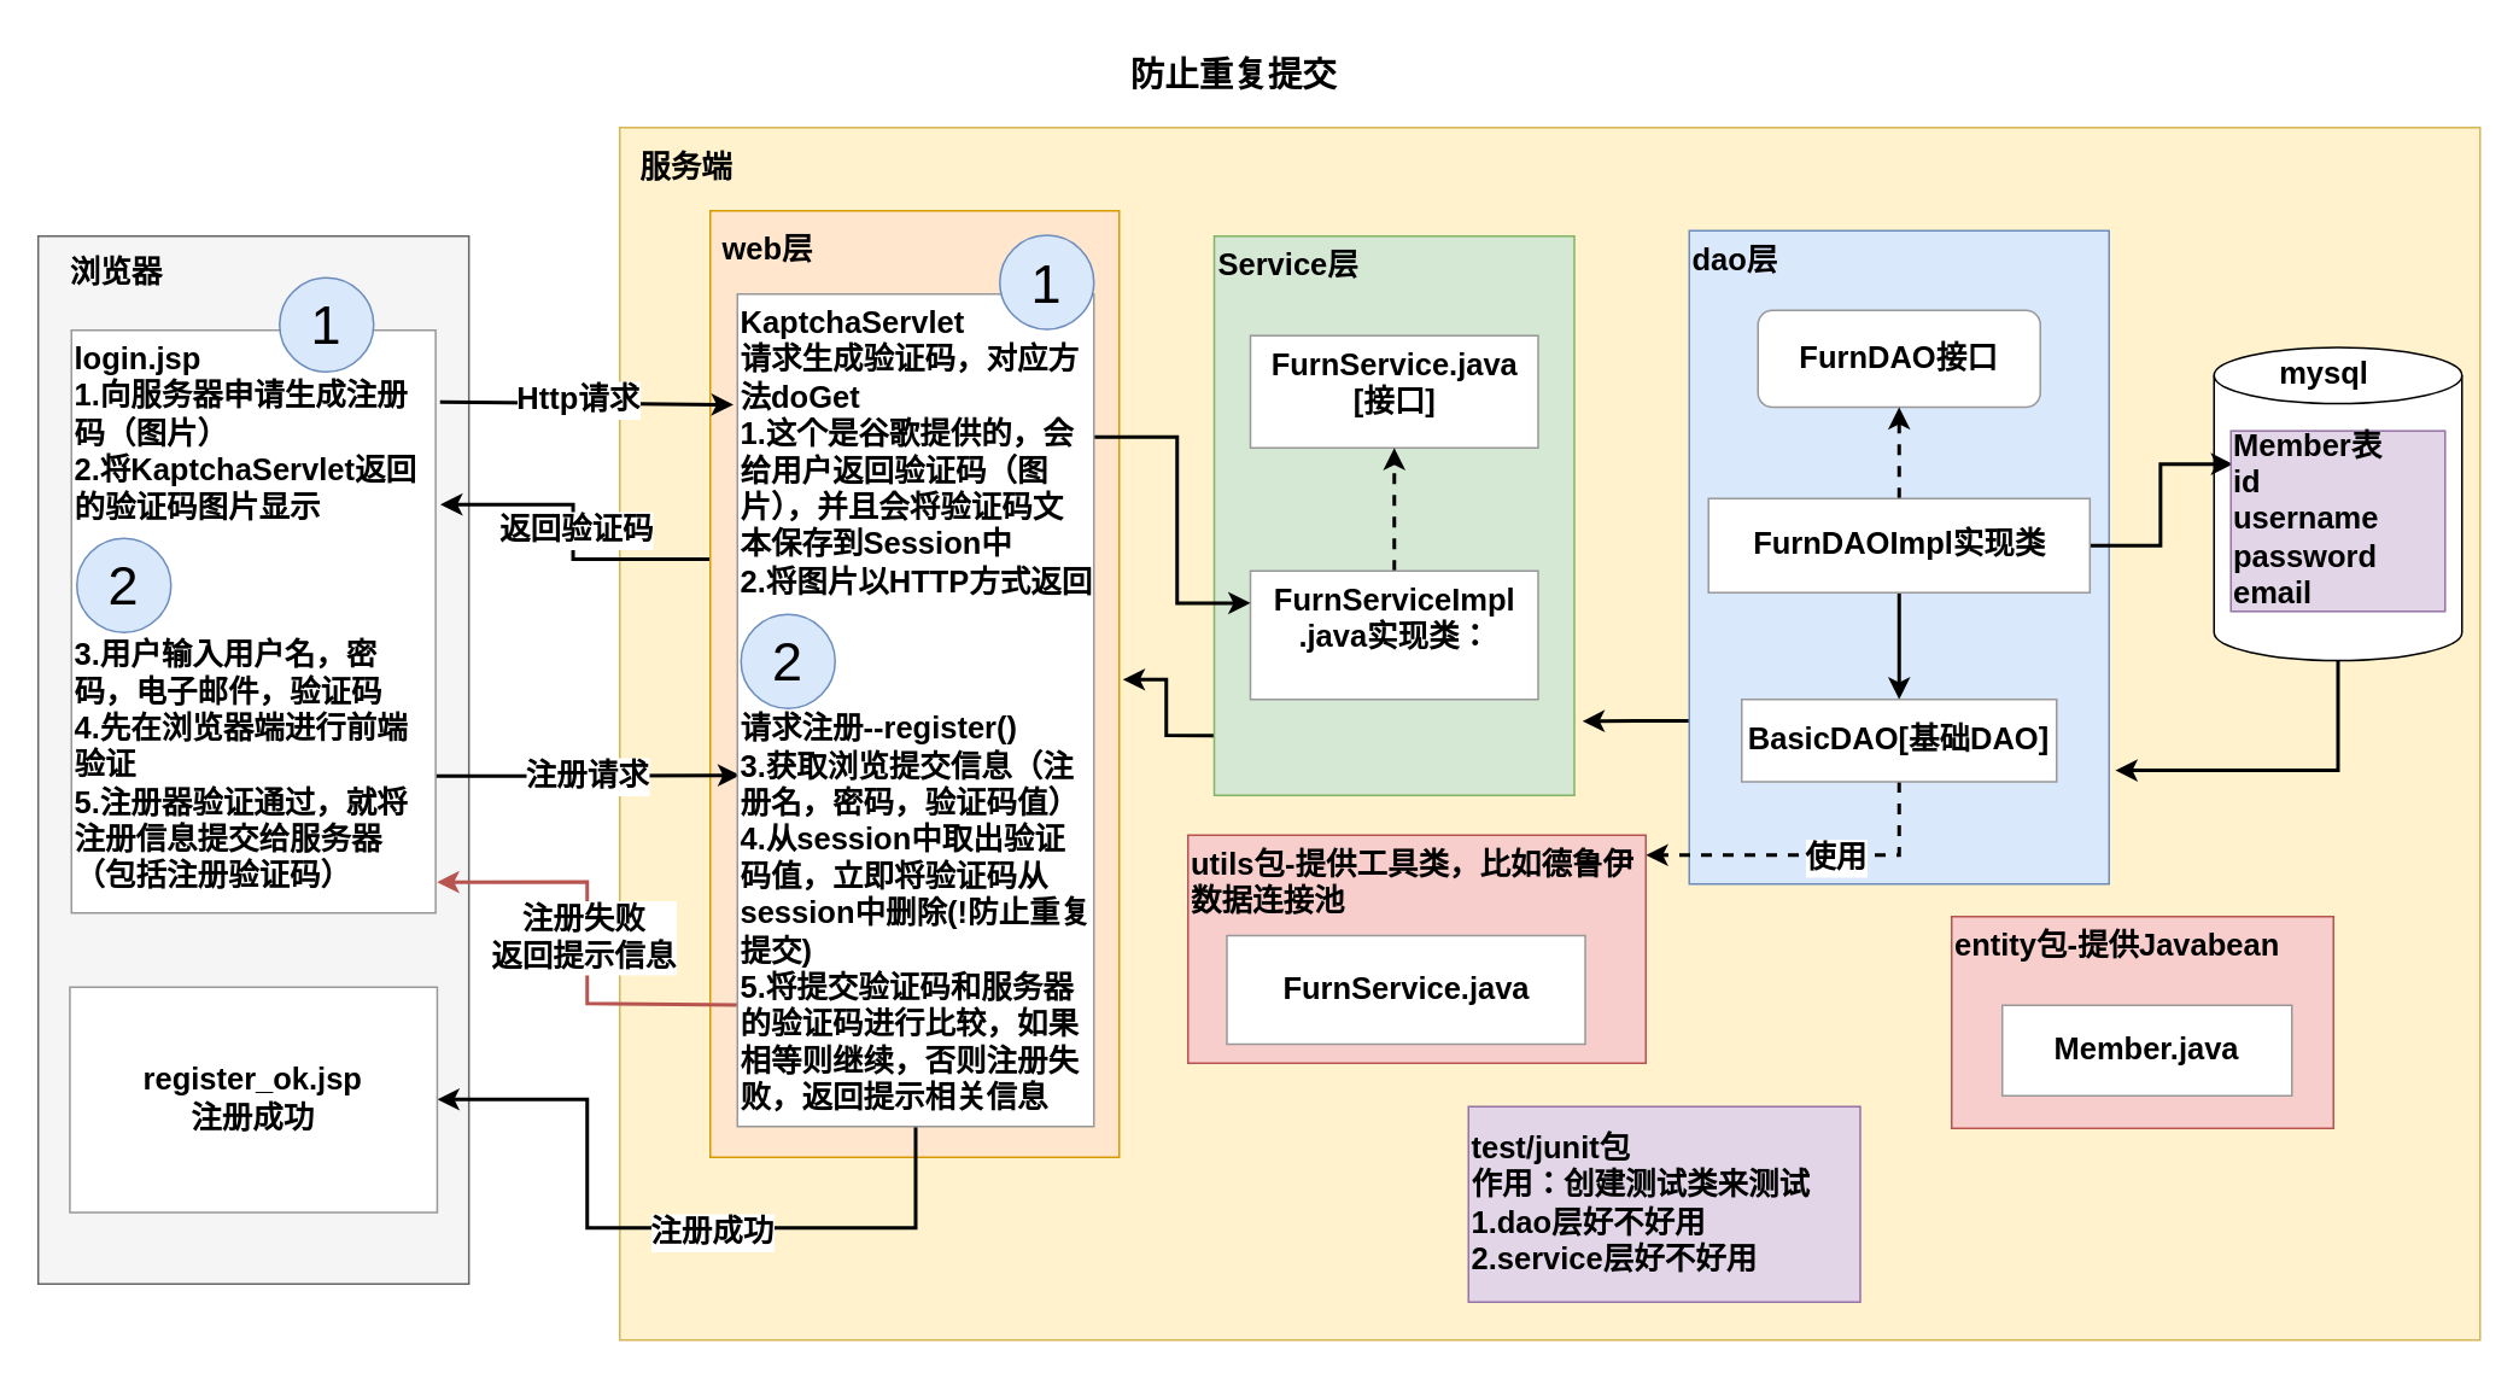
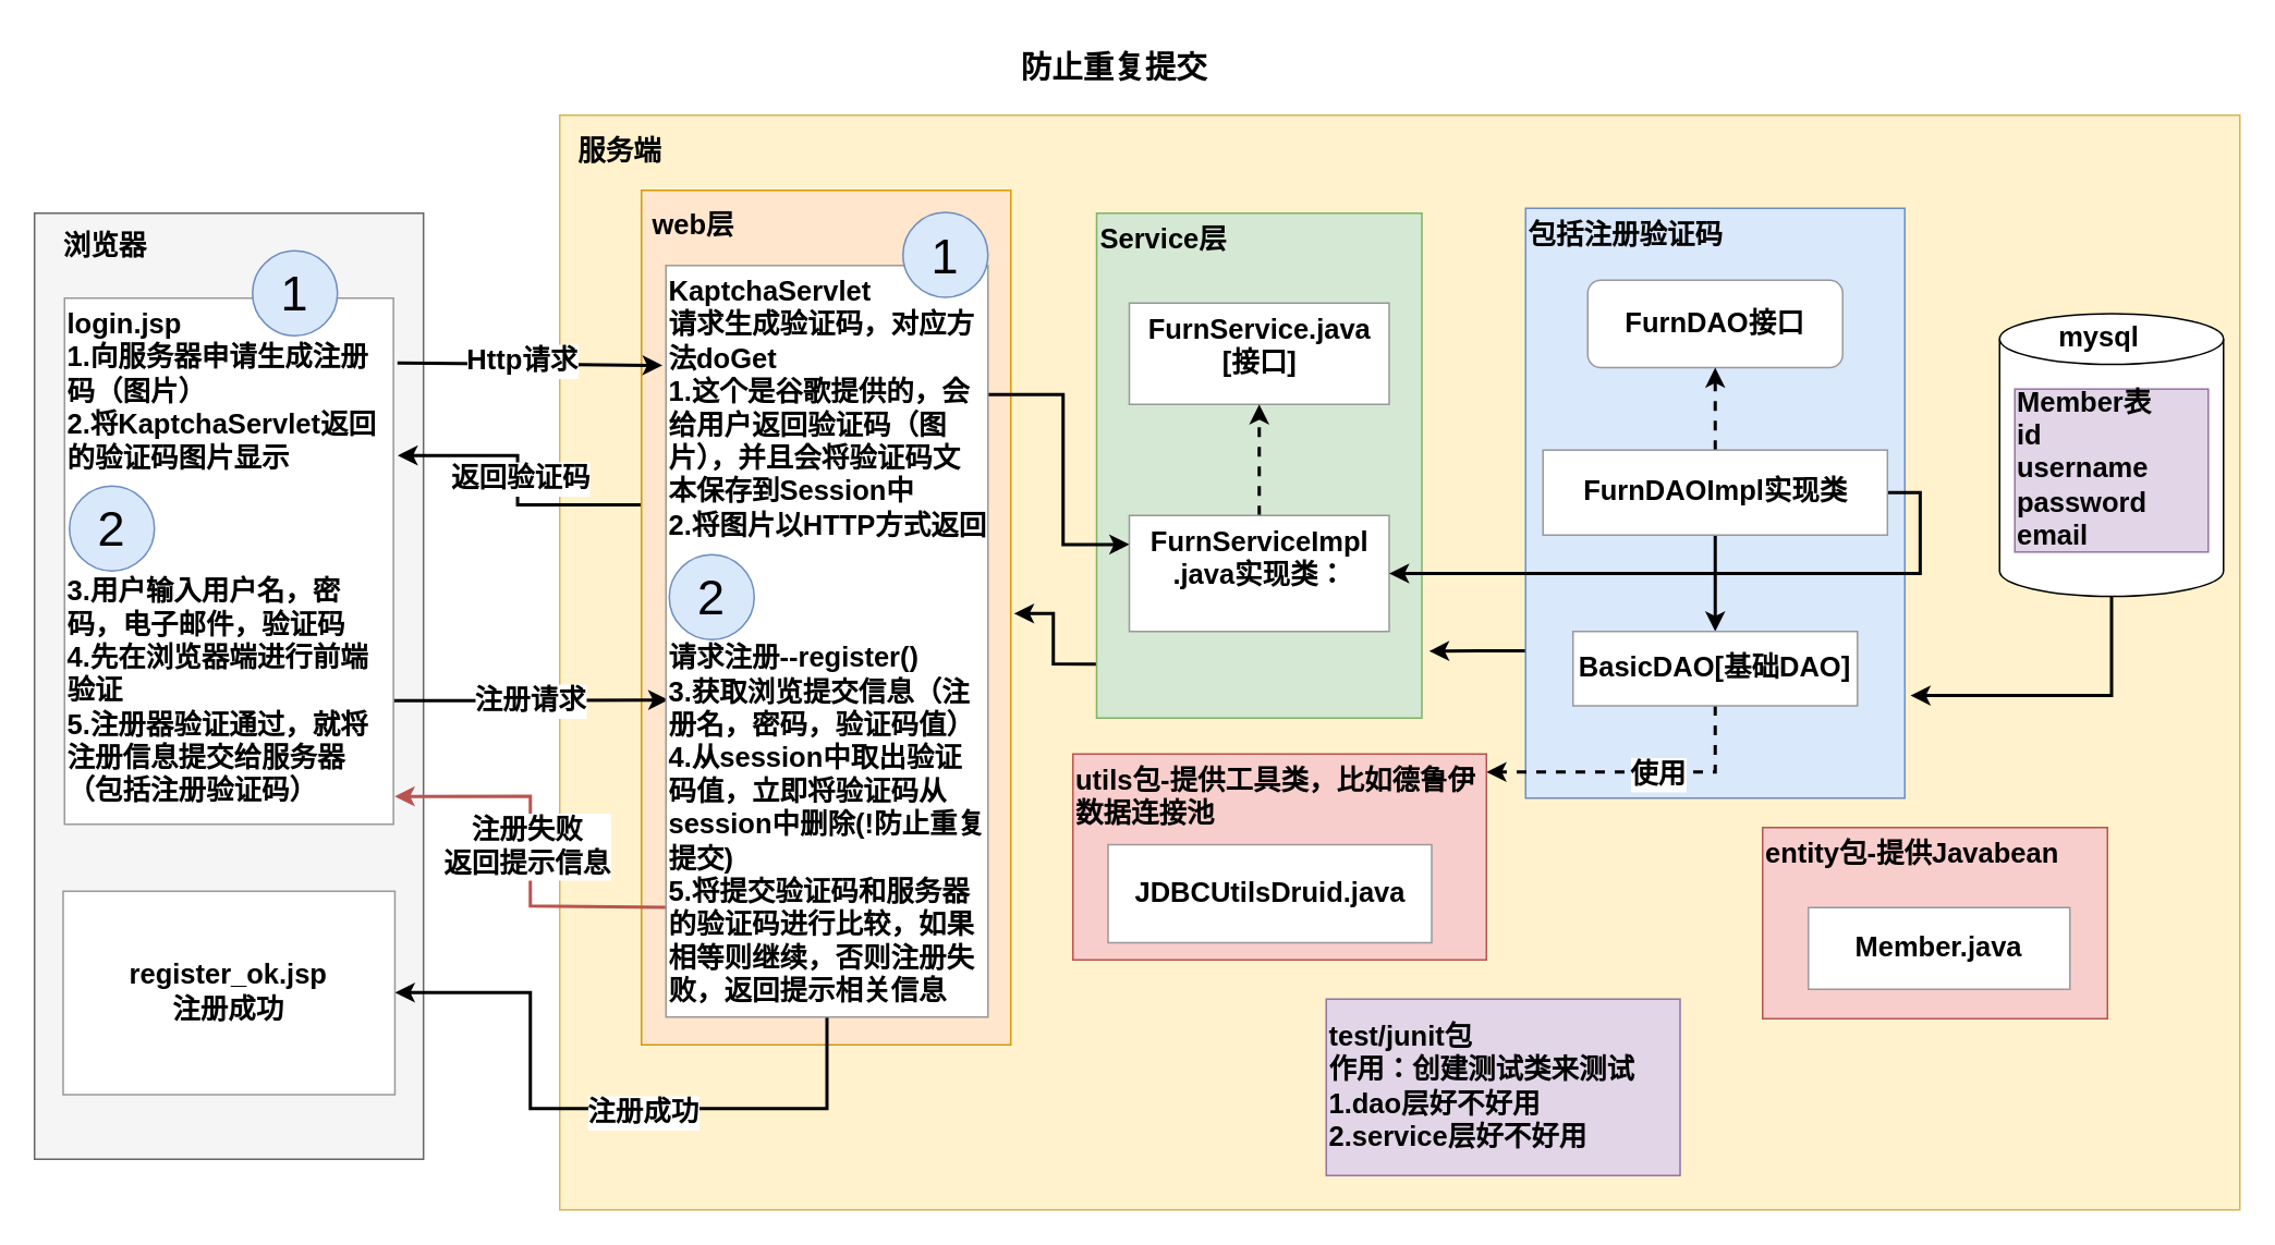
  <mxCell id="0" />
  <mxCell id="1" parent="0" />
  <mxCell id="2" value="&lt;span style=&quot;font-size: 19px;&quot;&gt;防止重复提交&lt;/span&gt;" style="text;html=1;strokeColor=none;fillColor=none;align=center;verticalAlign=middle;whiteSpace=wrap;rounded=0;fontSize=18;fontStyle=1" parent="1" vertex="1"><mxGeometry x="533" y="20" width="297" height="44" as="geometry" /></mxCell>
  <mxCell id="3" value="" style="rounded=0;whiteSpace=wrap;html=1;fontSize=18;fillColor=#f5f5f5;strokeColor=#666666;fontStyle=1;fontColor=#333333;" parent="1" vertex="1"><mxGeometry x="20.63" y="130" width="238" height="579" as="geometry" /></mxCell>
  <mxCell id="4" value="浏览器" style="text;html=1;strokeColor=none;fillColor=none;align=center;verticalAlign=middle;whiteSpace=wrap;rounded=0;fontSize=17;fontStyle=1" parent="1" vertex="1"><mxGeometry x="34" y="136" width="60" height="30" as="geometry" /></mxCell>
  <mxCell id="5" value="" style="rounded=0;whiteSpace=wrap;html=1;fontSize=17;fillColor=#fff2cc;strokeColor=#d6b656;fontStyle=1" parent="1" vertex="1"><mxGeometry x="342" y="70" width="1028" height="670" as="geometry" /></mxCell>
  <mxCell id="6" value="服务端" style="text;html=1;strokeColor=none;fillColor=none;align=center;verticalAlign=middle;whiteSpace=wrap;rounded=0;fontSize=17;fontStyle=1" parent="1" vertex="1"><mxGeometry x="349" y="78" width="60" height="30" as="geometry" /></mxCell>
  <mxCell id="7" style="edgeStyle=orthogonalEdgeStyle;rounded=0;orthogonalLoop=1;jettySize=auto;html=1;exitX=0.004;exitY=0.368;exitDx=0;exitDy=0;fontSize=17;strokeWidth=2;exitPerimeter=0;entryX=1.013;entryY=0.299;entryDx=0;entryDy=0;entryPerimeter=0;" edge="1" parent="1" source="9" target="20"><mxGeometry relative="1" as="geometry" /></mxCell>
  <mxCell id="8" value="&lt;span style=&quot;font-weight: 700;&quot;&gt;返回验证码&lt;/span&gt;" style="edgeLabel;html=1;align=center;verticalAlign=middle;resizable=0;points=[];fontSize=17;" vertex="1" connectable="0" parent="7"><mxGeometry x="-0.264" y="1" relative="1" as="geometry"><mxPoint x="-9" y="-17" as="offset" /></mxGeometry></mxCell>
  <mxCell id="9" value="" style="text;html=1;strokeColor=#d79b00;fillColor=#ffe6cc;align=left;verticalAlign=top;whiteSpace=wrap;rounded=0;fontSize=17;fontStyle=1" parent="1" vertex="1"><mxGeometry x="392" y="116" width="226" height="523" as="geometry" /></mxCell>
  <mxCell id="10" style="rounded=0;orthogonalLoop=1;jettySize=auto;html=1;entryX=-0.011;entryY=0.133;entryDx=0;entryDy=0;fontSize=17;strokeWidth=2;fontStyle=1;exitX=1.012;exitY=0.123;exitDx=0;exitDy=0;entryPerimeter=0;exitPerimeter=0;" parent="1" source="20" target="45" edge="1"><mxGeometry relative="1" as="geometry"><mxPoint x="262" y="202" as="sourcePoint" /><mxPoint x="409" y="190" as="targetPoint" /></mxGeometry></mxCell>
  <mxCell id="11" value="Http请求" style="edgeLabel;html=1;align=center;verticalAlign=middle;resizable=0;points=[];fontSize=17;fontStyle=1" parent="10" vertex="1" connectable="0"><mxGeometry x="-0.246" y="2" relative="1" as="geometry"><mxPoint x="15" as="offset" /></mxGeometry></mxCell>
  <mxCell id="12" style="edgeStyle=orthogonalEdgeStyle;rounded=0;orthogonalLoop=1;jettySize=auto;html=1;exitX=-0.001;exitY=0.893;exitDx=0;exitDy=0;fontSize=17;strokeColor=default;strokeWidth=2;exitPerimeter=0;" parent="1" source="13" edge="1"><mxGeometry relative="1" as="geometry"><mxPoint x="620" y="375" as="targetPoint" /><Array as="points"><mxPoint x="644" y="406" /><mxPoint x="644" y="375" /></Array></mxGeometry></mxCell>
  <mxCell id="13" value="Service层" style="text;html=1;strokeColor=#82b366;fillColor=#d5e8d4;align=left;verticalAlign=top;whiteSpace=wrap;rounded=0;fontSize=17;fontStyle=1" parent="1" vertex="1"><mxGeometry x="670.5" y="130" width="199" height="309" as="geometry" /></mxCell>
  <mxCell id="14" style="edgeStyle=orthogonalEdgeStyle;rounded=0;orthogonalLoop=1;jettySize=auto;html=1;exitX=0;exitY=0.75;exitDx=0;exitDy=0;fontSize=17;strokeWidth=2;" parent="1" source="15" edge="1"><mxGeometry relative="1" as="geometry"><mxPoint x="874" y="398" as="targetPoint" /></mxGeometry></mxCell>
- <mxCell id="15" value="dao层" style="text;html=1;strokeColor=#6c8ebf;fillColor=#dae8fc;align=left;verticalAlign=top;whiteSpace=wrap;rounded=0;fontSize=17;fontStyle=1" parent="1" vertex="1"><mxGeometry x="933" y="127" width="232" height="361" as="geometry" /></mxCell>
+ <mxCell id="15" value="包括注册验证码" style="text;html=1;strokeColor=#6c8ebf;fillColor=#dae8fc;align=left;verticalAlign=top;whiteSpace=wrap;rounded=0;fontSize=17;fontStyle=1" parent="1" vertex="1"><mxGeometry x="933" y="127" width="232" height="361" as="geometry" /></mxCell>
  <mxCell id="16" style="edgeStyle=orthogonalEdgeStyle;rounded=0;orthogonalLoop=1;jettySize=auto;html=1;exitX=0.5;exitY=1;exitDx=0;exitDy=0;exitPerimeter=0;entryX=1.015;entryY=0.826;entryDx=0;entryDy=0;entryPerimeter=0;fontSize=17;strokeWidth=2;" parent="1" source="17" target="15" edge="1"><mxGeometry relative="1" as="geometry" /></mxCell>
  <mxCell id="17" value="" style="shape=cylinder3;whiteSpace=wrap;html=1;boundedLbl=1;backgroundOutline=1;size=15.49;fontSize=17;fontStyle=1" parent="1" vertex="1"><mxGeometry x="1223" y="191.5" width="137" height="173" as="geometry" /></mxCell>
  <mxCell id="18" style="edgeStyle=orthogonalEdgeStyle;rounded=0;orthogonalLoop=1;jettySize=auto;html=1;fontSize=30;strokeWidth=2;exitX=0.994;exitY=0.765;exitDx=0;exitDy=0;exitPerimeter=0;entryX=0.007;entryY=0.578;entryDx=0;entryDy=0;entryPerimeter=0;" edge="1" parent="1" source="20" target="45"><mxGeometry relative="1" as="geometry"><mxPoint x="242" y="473" as="sourcePoint" /><mxPoint x="403" y="473" as="targetPoint" /><Array as="points" /></mxGeometry></mxCell>
  <mxCell id="19" value="注册请求" style="edgeLabel;html=1;align=center;verticalAlign=middle;resizable=0;points=[];fontSize=17;fontStyle=1" vertex="1" connectable="0" parent="18"><mxGeometry x="-0.28" relative="1" as="geometry"><mxPoint x="23" as="offset" /></mxGeometry></mxCell>
  <mxCell id="20" value="login.jsp&lt;br&gt;1.向服务器申请生成注册码（图片）&lt;br&gt;2.将KaptchaServlet返回的验证码图片显示&lt;br&gt;&lt;br&gt;&lt;br&gt;&lt;br&gt;3.用户输入用户名，密码，电子邮件，验证码&lt;br&gt;4.先在浏览器端进行前端验证&lt;br&gt;5.注册器验证通过，就将注册信息提交给服务器（包括注册验证码）" style="rounded=0;whiteSpace=wrap;html=1;fontSize=17;fontStyle=1;align=left;verticalAlign=top;labelBorderColor=none;strokeColor=#999999;" parent="1" vertex="1"><mxGeometry x="39" y="182" width="201.25" height="322" as="geometry" /></mxCell>
  <mxCell id="21" value="web层" style="text;html=1;strokeColor=none;fillColor=none;align=left;verticalAlign=top;whiteSpace=wrap;rounded=0;fontSize=17;fontStyle=1" parent="1" vertex="1"><mxGeometry x="397" y="121" width="60" height="30" as="geometry" /></mxCell>
  <mxCell id="22" value="FurnService.java&lt;br&gt;[接口]" style="rounded=0;whiteSpace=wrap;html=1;labelBorderColor=none;fontSize=17;strokeColor=#999999;fontStyle=1;align=center;verticalAlign=top;" parent="1" vertex="1"><mxGeometry x="690.5" y="185" width="159" height="62" as="geometry" /></mxCell>
  <mxCell id="23" style="edgeStyle=orthogonalEdgeStyle;rounded=0;orthogonalLoop=1;jettySize=auto;html=1;exitX=0.5;exitY=0;exitDx=0;exitDy=0;fontSize=17;dashed=1;strokeWidth=2;" parent="1" source="24" target="22" edge="1"><mxGeometry relative="1" as="geometry" /></mxCell>
  <mxCell id="24" value="FurnServiceImpl&lt;br&gt;.java实现类：" style="rounded=0;whiteSpace=wrap;html=1;labelBorderColor=none;fontSize=17;strokeColor=#999999;align=center;fontStyle=1;verticalAlign=top;" parent="1" vertex="1"><mxGeometry x="690.5" y="315" width="159" height="71" as="geometry" /></mxCell>
  <mxCell id="25" value="FurnDAO接口" style="whiteSpace=wrap;html=1;labelBorderColor=none;fontSize=17;strokeColor=#999999;fontStyle=1;align=center;verticalAlign=middle;rounded=1;" parent="1" vertex="1"><mxGeometry x="970.99" y="171" width="156" height="53.5" as="geometry" /></mxCell>
  <mxCell id="26" style="edgeStyle=orthogonalEdgeStyle;rounded=0;orthogonalLoop=1;jettySize=auto;html=1;exitX=0.5;exitY=0;exitDx=0;exitDy=0;entryX=0.5;entryY=1;entryDx=0;entryDy=0;dashed=1;fontSize=17;strokeWidth=2;" parent="1" source="29" target="25" edge="1"><mxGeometry relative="1" as="geometry" /></mxCell>
  <mxCell id="27" style="edgeStyle=orthogonalEdgeStyle;rounded=0;orthogonalLoop=1;jettySize=auto;html=1;exitX=0.5;exitY=1;exitDx=0;exitDy=0;entryX=0.5;entryY=0;entryDx=0;entryDy=0;fontSize=17;strokeWidth=2;" parent="1" source="29" target="32" edge="1"><mxGeometry relative="1" as="geometry" /></mxCell>
- <mxCell id="28" style="edgeStyle=orthogonalEdgeStyle;rounded=0;orthogonalLoop=1;jettySize=auto;html=1;exitX=1;exitY=0.5;exitDx=0;exitDy=0;entryX=0.01;entryY=0.184;entryDx=0;entryDy=0;entryPerimeter=0;fontSize=17;strokeWidth=2;" parent="1" source="29" target="37" edge="1"><mxGeometry relative="1" as="geometry" /></mxCell>
+ <mxCell id="28" style="edgeStyle=orthogonalEdgeStyle;rounded=0;orthogonalLoop=1;jettySize=auto;html=1;exitX=1;exitY=0.5;exitDx=0;exitDy=0;fontSize=17;strokeWidth=2;" parent="1" source="29" target="24" edge="1"><mxGeometry relative="1" as="geometry" /></mxCell>
  <mxCell id="29" value="FurnDAOImpl实现类" style="rounded=0;whiteSpace=wrap;html=1;labelBorderColor=none;fontSize=17;strokeColor=#999999;fontStyle=1;align=center;verticalAlign=middle;" parent="1" vertex="1"><mxGeometry x="943.63" y="275" width="210.75" height="52" as="geometry" /></mxCell>
  <mxCell id="30" style="edgeStyle=orthogonalEdgeStyle;rounded=0;orthogonalLoop=1;jettySize=auto;html=1;exitX=0.5;exitY=1;exitDx=0;exitDy=0;fontSize=17;strokeWidth=2;dashed=1;" parent="1" source="32" target="34" edge="1"><mxGeometry relative="1" as="geometry"><Array as="points"><mxPoint x="1038" y="472" /><mxPoint x="888" y="472" /></Array></mxGeometry></mxCell>
  <mxCell id="31" value="使用" style="edgeLabel;html=1;align=center;verticalAlign=middle;resizable=0;points=[];fontSize=17;fontStyle=1" parent="30" vertex="1" connectable="0"><mxGeometry x="-0.163" y="1" relative="1" as="geometry"><mxPoint as="offset" /></mxGeometry></mxCell>
  <mxCell id="32" value="BasicDAO[基础DAO]" style="rounded=0;whiteSpace=wrap;html=1;labelBorderColor=none;fontSize=17;strokeColor=#999999;align=center;fontStyle=1;verticalAlign=middle;" parent="1" vertex="1"><mxGeometry x="961.99" y="386" width="174" height="45.5" as="geometry" /></mxCell>
  <mxCell id="33" value="test/junit包&lt;br&gt;作用：创建测试类来测试&lt;br&gt;1.dao层好不好用&lt;br&gt;2.service层好不好用" style="rounded=0;whiteSpace=wrap;html=1;labelBorderColor=none;fontSize=17;strokeColor=#9673a6;align=left;fontStyle=1;fillColor=#e1d5e7;" parent="1" vertex="1"><mxGeometry x="811" y="611" width="216.5" height="108" as="geometry" /></mxCell>
  <mxCell id="34" value="utils包-提供工具类，比如德鲁伊数据连接池" style="rounded=0;whiteSpace=wrap;html=1;labelBorderColor=none;fontSize=17;strokeColor=#b85450;align=left;fontStyle=1;verticalAlign=top;fillColor=#f8cecc;" parent="1" vertex="1"><mxGeometry x="656" y="461" width="253" height="126" as="geometry" /></mxCell>
- <mxCell id="35" value="FurnService.java" style="rounded=0;whiteSpace=wrap;html=1;labelBorderColor=none;fontSize=17;strokeColor=#999999;fontStyle=1" parent="1" vertex="1"><mxGeometry x="677.5" y="516.5" width="198" height="60" as="geometry" /></mxCell>
+ <mxCell id="35" value="JDBCUtilsDruid.java" style="rounded=0;whiteSpace=wrap;html=1;labelBorderColor=none;fontSize=17;strokeColor=#999999;fontStyle=1" parent="1" vertex="1"><mxGeometry x="677.5" y="516.5" width="198" height="60" as="geometry" /></mxCell>
  <mxCell id="36" value="mysql" style="text;html=1;strokeColor=none;fillColor=none;align=center;verticalAlign=middle;whiteSpace=wrap;rounded=0;labelBorderColor=none;fontSize=17;fontStyle=1" parent="1" vertex="1"><mxGeometry x="1253.5" y="191.5" width="60" height="30" as="geometry" /></mxCell>
  <mxCell id="37" value="Member表&lt;br&gt;id&lt;br&gt;username&lt;br&gt;password&lt;br&gt;email" style="rounded=0;whiteSpace=wrap;html=1;labelBorderColor=none;fontSize=17;strokeColor=#9673a6;fillColor=#e1d5e7;fontStyle=1;align=left;" parent="1" vertex="1"><mxGeometry x="1232.31" y="237.62" width="118.37" height="99.75" as="geometry" /></mxCell>
  <mxCell id="38" value="entity包-提供Javabean" style="rounded=0;whiteSpace=wrap;html=1;labelBorderColor=none;fontSize=17;strokeColor=#b85450;align=left;fontStyle=1;verticalAlign=top;fillColor=#f8cecc;" parent="1" vertex="1"><mxGeometry x="1078" y="506" width="211" height="117" as="geometry" /></mxCell>
  <mxCell id="39" value="Member.java" style="rounded=0;whiteSpace=wrap;html=1;labelBorderColor=none;fontSize=17;strokeColor=#999999;fontStyle=1" parent="1" vertex="1"><mxGeometry x="1106" y="555" width="160" height="50" as="geometry" /></mxCell>
  <mxCell id="40" style="edgeStyle=orthogonalEdgeStyle;rounded=0;orthogonalLoop=1;jettySize=auto;html=1;entryX=0;entryY=0.25;entryDx=0;entryDy=0;fontSize=17;strokeColor=default;strokeWidth=2;" parent="1" source="45" target="24" edge="1"><mxGeometry relative="1" as="geometry"><Array as="points"><mxPoint x="650" y="241" /><mxPoint x="650" y="332" /></Array></mxGeometry></mxCell>
  <mxCell id="41" style="edgeStyle=orthogonalEdgeStyle;rounded=0;orthogonalLoop=1;jettySize=auto;html=1;exitX=0.5;exitY=1;exitDx=0;exitDy=0;fontSize=17;strokeWidth=2;" edge="1" parent="1" source="45" target="50"><mxGeometry relative="1" as="geometry"><Array as="points"><mxPoint x="506" y="678" /><mxPoint x="324" y="678" /><mxPoint x="324" y="607" /></Array></mxGeometry></mxCell>
  <mxCell id="42" value="注册成功" style="edgeLabel;html=1;align=center;verticalAlign=middle;resizable=0;points=[];fontSize=17;fontStyle=1" vertex="1" connectable="0" parent="41"><mxGeometry x="-0.129" y="2" relative="1" as="geometry"><mxPoint x="1" as="offset" /></mxGeometry></mxCell>
  <mxCell id="43" style="edgeStyle=orthogonalEdgeStyle;rounded=0;orthogonalLoop=1;jettySize=auto;html=1;exitX=0.007;exitY=0.854;exitDx=0;exitDy=0;entryX=1.004;entryY=0.947;entryDx=0;entryDy=0;entryPerimeter=0;fontSize=17;strokeWidth=2;exitPerimeter=0;fillColor=#f8cecc;strokeColor=#b85450;" edge="1" parent="1" source="45" target="20"><mxGeometry relative="1" as="geometry"><Array as="points"><mxPoint x="407" y="555" /><mxPoint x="324" y="554" /><mxPoint x="324" y="487" /></Array></mxGeometry></mxCell>
  <mxCell id="44" value="注册失败&lt;br&gt;返回提示信息" style="edgeLabel;html=1;align=center;verticalAlign=middle;resizable=0;points=[];fontSize=17;fontStyle=1" vertex="1" connectable="0" parent="43"><mxGeometry x="-0.152" y="2" relative="1" as="geometry"><mxPoint x="-1" y="-22" as="offset" /></mxGeometry></mxCell>
  <mxCell id="45" value="KaptchaServlet&lt;br&gt;请求生成验证码，对应方法doGet&lt;br&gt;1.这个是谷歌提供的，会给用户返回验证码（图片），并且会将验证码文本保存到Session中&lt;br&gt;2.将图片以HTTP方式返回&lt;br&gt;&lt;br&gt;&lt;br&gt;&lt;br&gt;请求注册--register()&lt;br&gt;3.获取浏览提交信息（注册名，密码，验证码值）&lt;br&gt;4.从session中取出验证码值，立即将验证码从session中删除(!防止重复提交)&lt;br&gt;5.将提交验证码和服务器的验证码进行比较，如果相等则继续，否则注册失败，返回提示相关信息" style="rounded=0;whiteSpace=wrap;html=1;fontSize=17;align=left;verticalAlign=top;fontStyle=1;strokeColor=#999999;" parent="1" vertex="1"><mxGeometry x="407" y="162" width="197" height="460" as="geometry" /></mxCell>
  <mxCell id="46" value="1" style="ellipse;whiteSpace=wrap;html=1;aspect=fixed;fontSize=30;fillColor=#dae8fc;strokeColor=#6c8ebf;" vertex="1" parent="1"><mxGeometry x="154" y="153" width="52" height="52" as="geometry" /></mxCell>
  <mxCell id="47" value="1" style="ellipse;whiteSpace=wrap;html=1;aspect=fixed;fontSize=30;fillColor=#dae8fc;strokeColor=#6c8ebf;" vertex="1" parent="1"><mxGeometry x="552" y="129.5" width="52" height="52" as="geometry" /></mxCell>
  <mxCell id="48" value="2" style="ellipse;whiteSpace=wrap;html=1;aspect=fixed;fontSize=30;fillColor=#dae8fc;strokeColor=#6c8ebf;" vertex="1" parent="1"><mxGeometry x="42" y="297" width="52" height="52" as="geometry" /></mxCell>
  <mxCell id="49" value="2" style="ellipse;whiteSpace=wrap;html=1;aspect=fixed;fontSize=30;fillColor=#dae8fc;strokeColor=#6c8ebf;" vertex="1" parent="1"><mxGeometry x="409" y="339" width="52" height="52" as="geometry" /></mxCell>
  <mxCell id="50" value="register_ok.jsp&lt;br&gt;注册成功" style="rounded=0;whiteSpace=wrap;html=1;fontSize=17;strokeColor=#999999;fontStyle=1" vertex="1" parent="1"><mxGeometry x="38.13" y="545" width="203" height="124.5" as="geometry" /></mxCell>
